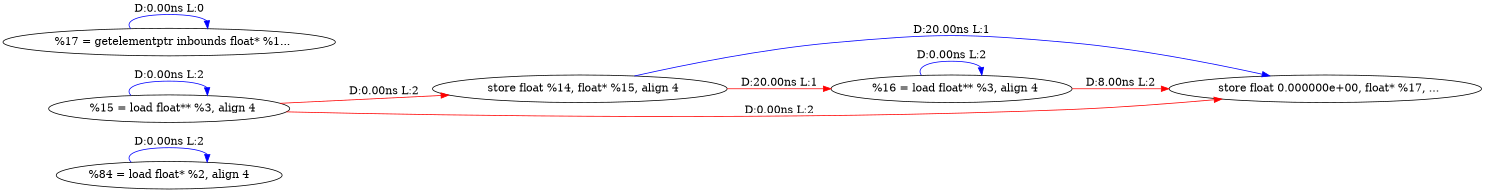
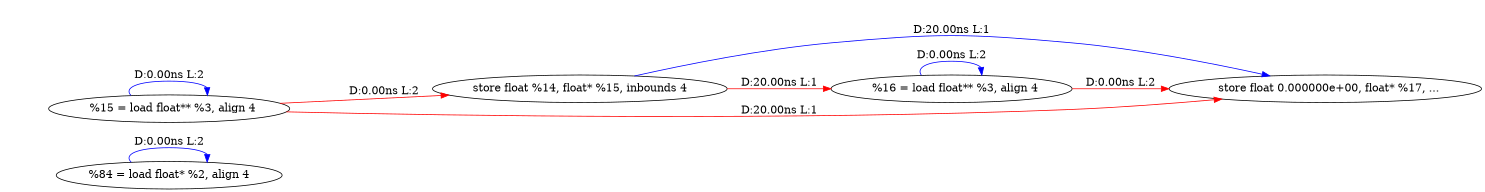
  digraph {
    rankdir=LR
    edge [color=blue]
    n1 [label="%84 = load float* %2, align 4"]
    n2 [label="  %15 = load float** %3, align 4"]
-   n3 [label="  store float %14, float* %15, align 4"]
+   n3 [label="store float %14, float* %15, inbounds 4"]
    n4 [label="  store float 0.000000e+00, float* %17, ..."]
    n5 [label="  %16 = load float** %3, align 4"]
-   n6 [label="  %17 = getelementptr inbounds float* %1..."]
    n1 -> n1 [label="D:0.00ns L:2"]
    n2 -> n2 [label="D:0.00ns L:2"]
    n2 -> n3 [color=red label="D:0.00ns L:2"]
-   n2 -> n4 [color=red label="D:0.00ns L:2"]
+   n2 -> n4 [color=red label="D:20.00ns L:1"]
    n3 -> n4 [label="D:20.00ns L:1"]
    n3 -> n5 [color=red label="D:20.00ns L:1"]
-   n5 -> n4 [color=red label="D:8.00ns L:2"]
+   n5 -> n4 [color=red label="D:0.00ns L:2"]
    n5 -> n5 [label="D:0.00ns L:2"]
-   n6 -> n6 [label="D:0.00ns L:0"]
  }
